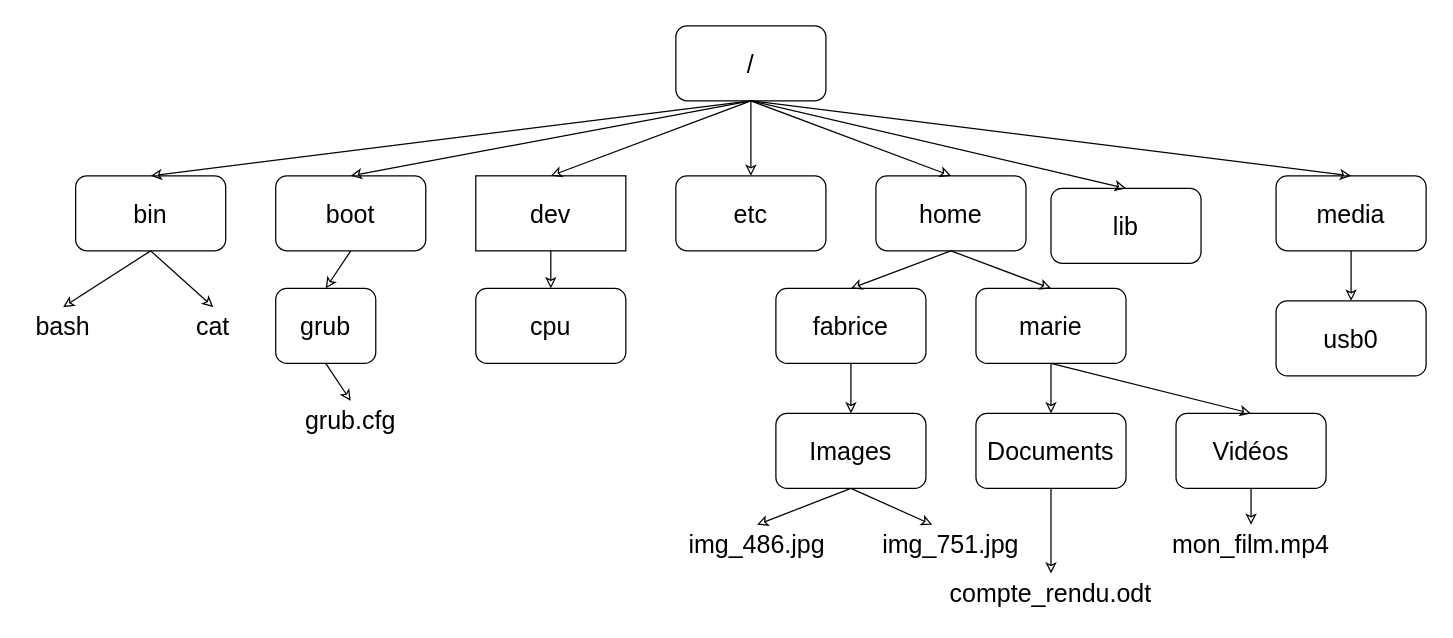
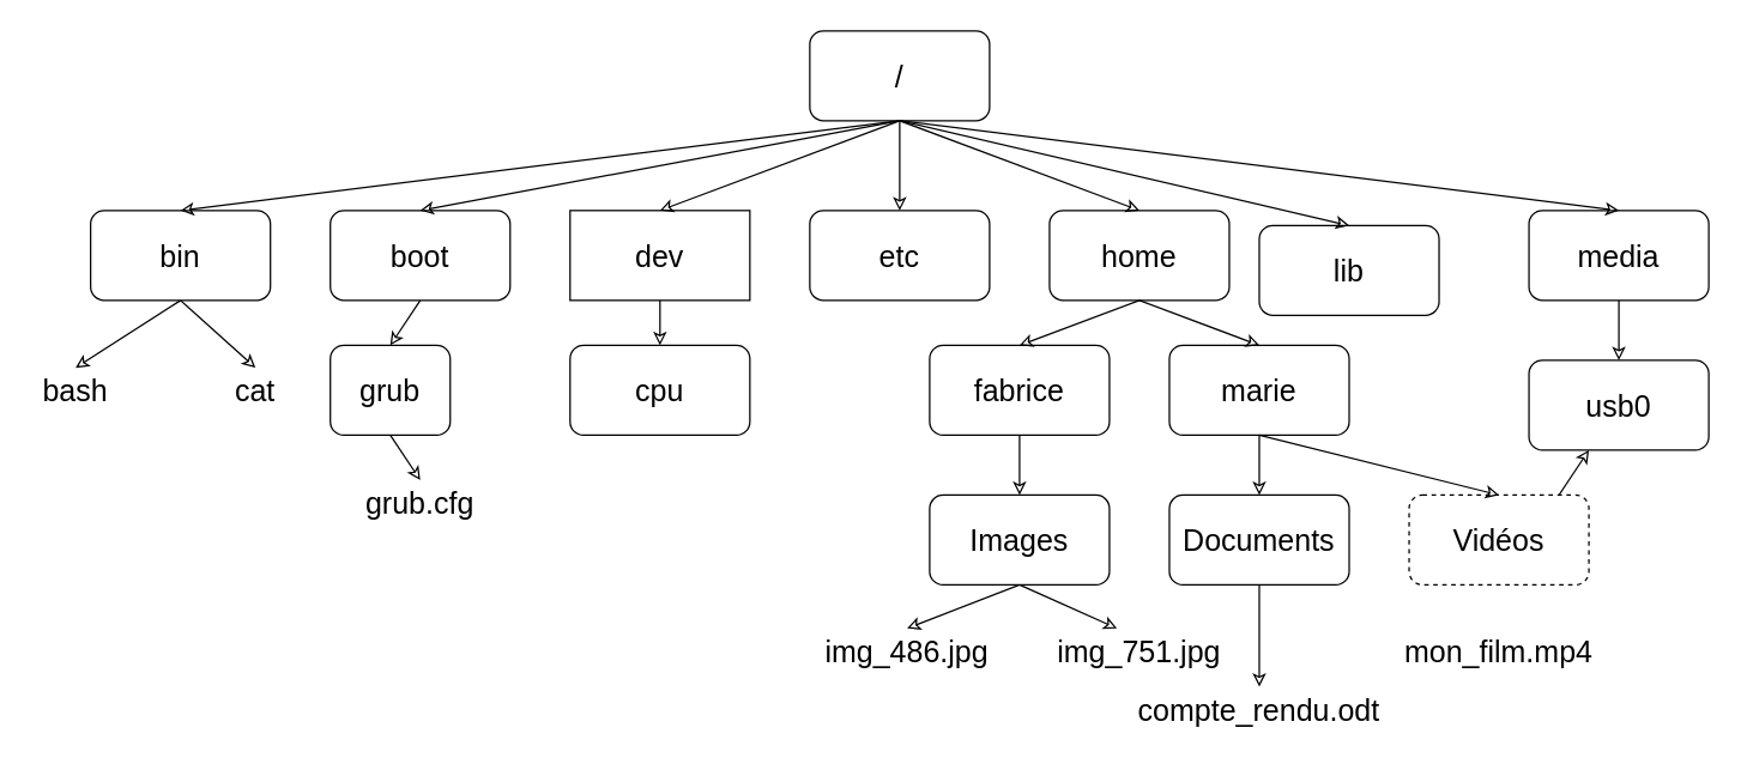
  <mxCell id="0" />
  <mxCell id="1" parent="0" />
  <mxCell id="2" style="edgeStyle=none;rounded=0;orthogonalLoop=1;jettySize=auto;html=1;exitX=0.5;exitY=1;exitDx=0;exitDy=0;entryX=0.5;entryY=0;entryDx=0;entryDy=0;fontSize=20;endArrow=classic;endFill=0;" edge="1" parent="1" source="3" target="11"><mxGeometry relative="1" as="geometry" /></mxCell>
  <mxCell id="3" value="/" style="rounded=1;whiteSpace=wrap;html=1;fontSize=20;" vertex="1" parent="1"><mxGeometry x="540" width="120" height="60" as="geometry" y="20" /></mxCell>
  <mxCell id="4" style="edgeStyle=none;rounded=0;orthogonalLoop=1;jettySize=auto;html=1;exitX=0.5;exitY=1;exitDx=0;exitDy=0;entryX=0.5;entryY=0;entryDx=0;entryDy=0;fontSize=20;endArrow=classic;endFill=0;" edge="1" parent="1" source="6" target="16"><mxGeometry relative="1" as="geometry" /></mxCell>
  <mxCell id="5" style="edgeStyle=none;rounded=0;orthogonalLoop=1;jettySize=auto;html=1;exitX=0.5;exitY=1;exitDx=0;exitDy=0;entryX=0.5;entryY=0;entryDx=0;entryDy=0;fontSize=20;endArrow=classic;endFill=0;" edge="1" parent="1" source="6" target="17"><mxGeometry relative="1" as="geometry" /></mxCell>
  <mxCell id="6" value="bin" style="rounded=1;whiteSpace=wrap;html=1;fontSize=20;" vertex="1" parent="1"><mxGeometry x="60" y="140" width="120" height="60" as="geometry" /></mxCell>
  <mxCell id="7" style="edgeStyle=none;rounded=0;orthogonalLoop=1;jettySize=auto;html=1;exitX=0.5;exitY=1;exitDx=0;exitDy=0;entryX=0.5;entryY=0;entryDx=0;entryDy=0;fontSize=20;endArrow=classic;endFill=0;" edge="1" parent="1" source="8" target="19"><mxGeometry relative="1" as="geometry" /></mxCell>
  <mxCell id="8" value="boot" style="rounded=1;whiteSpace=wrap;html=1;fontSize=20;" vertex="1" parent="1"><mxGeometry x="220" y="140" width="120" height="60" as="geometry" /></mxCell>
  <mxCell id="9" style="edgeStyle=none;rounded=0;orthogonalLoop=1;jettySize=auto;html=1;exitX=0.5;exitY=1;exitDx=0;exitDy=0;entryX=0.5;entryY=0;entryDx=0;entryDy=0;fontSize=20;endArrow=classic;endFill=0;" edge="1" parent="1" source="10" target="21"><mxGeometry relative="1" as="geometry" /></mxCell>
  <mxCell id="10" value="dev" style="whiteSpace=wrap;html=1;fontSize=20;rounded=0;" vertex="1" parent="1"><mxGeometry x="380" y="140" width="120" height="60" as="geometry" /></mxCell>
  <mxCell id="11" value="etc" style="rounded=1;whiteSpace=wrap;html=1;fontSize=20;" vertex="1" parent="1"><mxGeometry x="540" y="140" width="120" height="60" as="geometry" /></mxCell>
  <mxCell id="12" value="home" style="rounded=1;whiteSpace=wrap;html=1;fontSize=20;" vertex="1" parent="1"><mxGeometry x="700" y="140" width="120" height="60" as="geometry" /></mxCell>
  <mxCell id="13" value="lib" style="rounded=1;whiteSpace=wrap;html=1;fontSize=20;" vertex="1" parent="1"><mxGeometry x="840" y="150" width="120" height="60" as="geometry" /></mxCell>
  <mxCell id="14" style="edgeStyle=none;rounded=0;orthogonalLoop=1;jettySize=auto;html=1;exitX=0.5;exitY=1;exitDx=0;exitDy=0;entryX=0.5;entryY=0;entryDx=0;entryDy=0;fontSize=20;endArrow=classic;endFill=0;" edge="1" parent="1" source="15" target="34"><mxGeometry relative="1" as="geometry" /></mxCell>
  <mxCell id="15" value="media" style="rounded=1;whiteSpace=wrap;html=1;fontSize=20;" vertex="1" parent="1"><mxGeometry x="1020" y="140" width="120" height="60" as="geometry" /></mxCell>
  <mxCell id="16" value="bash" style="text;html=1;strokeColor=none;fillColor=none;align=center;verticalAlign=middle;whiteSpace=wrap;rounded=0;fontSize=20;" vertex="1" parent="1"><mxGeometry y="245" width="60" height="30" as="geometry" x="20" /></mxCell>
  <mxCell id="17" value="cat" style="text;html=1;strokeColor=none;fillColor=none;align=center;verticalAlign=middle;whiteSpace=wrap;rounded=0;fontSize=20;" vertex="1" parent="1"><mxGeometry x="140" y="245" width="60" height="30" as="geometry" /></mxCell>
  <mxCell id="18" style="edgeStyle=none;rounded=0;orthogonalLoop=1;jettySize=auto;html=1;exitX=0.5;exitY=1;exitDx=0;exitDy=0;entryX=0.5;entryY=0;entryDx=0;entryDy=0;fontSize=20;endArrow=classic;endFill=0;" edge="1" parent="1" source="19" target="20"><mxGeometry relative="1" as="geometry" /></mxCell>
  <mxCell id="19" value="grub" style="rounded=1;whiteSpace=wrap;html=1;fontSize=20;" vertex="1" parent="1"><mxGeometry x="220" y="230" width="80" height="60" as="geometry" /></mxCell>
  <mxCell id="20" value="grub.cfg" style="text;html=1;strokeColor=none;fillColor=none;align=center;verticalAlign=middle;whiteSpace=wrap;rounded=0;fontSize=20;" vertex="1" parent="1"><mxGeometry x="250" y="320" width="60" height="30" as="geometry" /></mxCell>
  <mxCell id="21" value="cpu" style="rounded=1;whiteSpace=wrap;html=1;fontSize=20;" vertex="1" parent="1"><mxGeometry x="380" y="230" width="120" height="60" as="geometry" /></mxCell>
  <mxCell id="22" style="edgeStyle=none;rounded=0;orthogonalLoop=1;jettySize=auto;html=1;exitX=0.5;exitY=1;exitDx=0;exitDy=0;entryX=0.5;entryY=0;entryDx=0;entryDy=0;fontSize=20;endArrow=classic;endFill=0;" edge="1" parent="1" source="23" target="28"><mxGeometry relative="1" as="geometry" /></mxCell>
  <mxCell id="23" value="fabrice" style="rounded=1;whiteSpace=wrap;html=1;fontSize=20;" vertex="1" parent="1"><mxGeometry x="620" y="230" width="120" height="60" as="geometry" /></mxCell>
  <mxCell id="24" style="edgeStyle=none;rounded=0;orthogonalLoop=1;jettySize=auto;html=1;exitX=0.5;exitY=1;exitDx=0;exitDy=0;entryX=0.5;entryY=0;entryDx=0;entryDy=0;fontSize=20;endArrow=classic;endFill=0;" edge="1" parent="1" source="25" target="30"><mxGeometry relative="1" as="geometry" /></mxCell>
  <mxCell id="25" value="marie" style="rounded=1;whiteSpace=wrap;html=1;fontSize=20;" vertex="1" parent="1"><mxGeometry x="780" y="230" width="120" height="60" as="geometry" /></mxCell>
  <mxCell id="26" style="edgeStyle=none;rounded=0;orthogonalLoop=1;jettySize=auto;html=1;exitX=0.5;exitY=1;exitDx=0;exitDy=0;entryX=0.5;entryY=0;entryDx=0;entryDy=0;fontSize=20;endArrow=classic;endFill=0;" edge="1" parent="1" source="28" target="31"><mxGeometry relative="1" as="geometry" /></mxCell>
  <mxCell id="27" style="edgeStyle=none;rounded=0;orthogonalLoop=1;jettySize=auto;html=1;exitX=0.5;exitY=1;exitDx=0;exitDy=0;entryX=0.25;entryY=0;entryDx=0;entryDy=0;fontSize=20;endArrow=classic;endFill=0;" edge="1" parent="1" source="28" target="32"><mxGeometry relative="1" as="geometry" /></mxCell>
  <mxCell id="28" value="Images" style="rounded=1;whiteSpace=wrap;html=1;fontSize=20;" vertex="1" parent="1"><mxGeometry x="620" y="330" width="120" height="60" as="geometry" /></mxCell>
  <mxCell id="29" style="edgeStyle=none;rounded=0;orthogonalLoop=1;jettySize=auto;html=1;exitX=0.5;exitY=1;exitDx=0;exitDy=0;entryX=0.5;entryY=0;entryDx=0;entryDy=0;fontSize=20;endArrow=classic;endFill=0;" edge="1" parent="1" source="30" target="33"><mxGeometry relative="1" as="geometry" /></mxCell>
  <mxCell id="30" value="Documents" style="rounded=1;whiteSpace=wrap;html=1;fontSize=20;" vertex="1" parent="1"><mxGeometry x="780" y="330" width="120" height="60" as="geometry" /></mxCell>
  <mxCell id="31" value="img_486.jpg" style="text;html=1;strokeColor=none;fillColor=none;align=center;verticalAlign=middle;whiteSpace=wrap;rounded=0;fontSize=20;" vertex="1" parent="1"><mxGeometry x="575" y="419" width="60" height="30" as="geometry" /></mxCell>
  <mxCell id="32" value="img_751.jpg" style="text;html=1;strokeColor=none;fillColor=none;align=center;verticalAlign=middle;whiteSpace=wrap;rounded=0;fontSize=20;" vertex="1" parent="1"><mxGeometry x="730" y="419" width="60" height="30" as="geometry" /></mxCell>
  <mxCell id="33" value="compte_rendu.odt" style="text;html=1;strokeColor=none;fillColor=none;align=center;verticalAlign=middle;whiteSpace=wrap;rounded=0;fontSize=20;" vertex="1" parent="1"><mxGeometry x="810" y="458" width="60" height="30" as="geometry" /></mxCell>
  <mxCell id="34" value="usb0" style="rounded=1;whiteSpace=wrap;html=1;fontSize=20;" vertex="1" parent="1"><mxGeometry x="1020" y="240" width="120" height="60" as="geometry" /></mxCell>
  <mxCell id="35" style="rounded=0;orthogonalLoop=1;jettySize=auto;html=1;exitX=0.5;exitY=1;exitDx=0;exitDy=0;entryX=0.5;entryY=0;entryDx=0;entryDy=0;fontSize=20;endArrow=classic;endFill=0;" edge="1" parent="1" source="3" target="15"><mxGeometry relative="1" as="geometry" /></mxCell>
  <mxCell id="36" style="edgeStyle=none;rounded=0;orthogonalLoop=1;jettySize=auto;html=1;exitX=0.5;exitY=1;exitDx=0;exitDy=0;entryX=0.5;entryY=0;entryDx=0;entryDy=0;fontSize=20;endArrow=classic;endFill=0;" edge="1" parent="1" source="3" target="13"><mxGeometry relative="1" as="geometry" /></mxCell>
  <mxCell id="37" style="edgeStyle=none;rounded=0;orthogonalLoop=1;jettySize=auto;html=1;exitX=0.5;exitY=1;exitDx=0;exitDy=0;entryX=0.5;entryY=0;entryDx=0;entryDy=0;fontSize=20;endArrow=classic;endFill=0;" edge="1" parent="1" source="3" target="6"><mxGeometry relative="1" as="geometry" /></mxCell>
  <mxCell id="38" style="edgeStyle=none;rounded=0;orthogonalLoop=1;jettySize=auto;html=1;exitX=0.5;exitY=1;exitDx=0;exitDy=0;entryX=0.5;entryY=0;entryDx=0;entryDy=0;fontSize=20;endArrow=classic;endFill=0;" edge="1" parent="1" source="3" target="8"><mxGeometry relative="1" as="geometry" /></mxCell>
  <mxCell id="39" style="edgeStyle=none;rounded=0;orthogonalLoop=1;jettySize=auto;html=1;exitX=0.5;exitY=1;exitDx=0;exitDy=0;entryX=0.5;entryY=0;entryDx=0;entryDy=0;fontSize=20;endArrow=classic;endFill=0;" edge="1" parent="1" source="3" target="10"><mxGeometry relative="1" as="geometry" /></mxCell>
  <mxCell id="40" style="edgeStyle=none;rounded=0;orthogonalLoop=1;jettySize=auto;html=1;exitX=0.5;exitY=1;exitDx=0;exitDy=0;entryX=0.5;entryY=0;entryDx=0;entryDy=0;fontSize=20;endArrow=classic;endFill=0;" edge="1" parent="1" source="3" target="12"><mxGeometry relative="1" as="geometry" /></mxCell>
  <mxCell id="41" style="edgeStyle=none;rounded=0;orthogonalLoop=1;jettySize=auto;html=1;exitX=0.5;exitY=1;exitDx=0;exitDy=0;entryX=0.5;entryY=0;entryDx=0;entryDy=0;fontSize=20;endArrow=classic;endFill=0;" edge="1" parent="1" source="12" target="23"><mxGeometry relative="1" as="geometry" /></mxCell>
  <mxCell id="42" style="edgeStyle=none;rounded=0;orthogonalLoop=1;jettySize=auto;html=1;exitX=0.5;exitY=1;exitDx=0;exitDy=0;entryX=0.5;entryY=0;entryDx=0;entryDy=0;fontSize=20;endArrow=classic;endFill=0;" edge="1" parent="1" source="12" target="25"><mxGeometry relative="1" as="geometry" /></mxCell>
- <mxCell id="43" style="edgeStyle=none;rounded=0;orthogonalLoop=1;jettySize=auto;html=1;exitX=0.5;exitY=1;exitDx=0;exitDy=0;entryX=0.5;entryY=0;entryDx=0;entryDy=0;fontSize=20;endArrow=classic;endFill=0;" edge="1" parent="1" source="44" target="46"><mxGeometry relative="1" as="geometry" /></mxCell>
- <mxCell id="44" value="Vidéos" style="rounded=1;whiteSpace=wrap;html=1;fontSize=20;" vertex="1" parent="1"><mxGeometry x="940" y="330" width="120" height="60" as="geometry" /></mxCell>
+ <mxCell id="43" style="edgeStyle=none;rounded=0;orthogonalLoop=1;jettySize=auto;html=1;exitX=0.5;exitY=1;exitDx=0;exitDy=0;fontSize=20;endArrow=classic;endFill=0;" edge="1" parent="1" source="44" target="34"><mxGeometry relative="1" as="geometry" /></mxCell>
+ <mxCell id="44" value="Vidéos" style="rounded=1;whiteSpace=wrap;html=1;fontSize=20;dashed=1;" vertex="1" parent="1"><mxGeometry x="940" y="330" width="120" height="60" as="geometry" /></mxCell>
  <mxCell id="45" style="edgeStyle=none;rounded=0;orthogonalLoop=1;jettySize=auto;html=1;exitX=0.5;exitY=1;exitDx=0;exitDy=0;entryX=0.5;entryY=0;entryDx=0;entryDy=0;fontSize=20;endArrow=classic;endFill=0;" edge="1" parent="1" source="25" target="44"><mxGeometry relative="1" as="geometry" /></mxCell>
  <mxCell id="46" value="mon_film.mp4" style="text;html=1;strokeColor=none;fillColor=none;align=center;verticalAlign=middle;whiteSpace=wrap;rounded=0;fontSize=20;" vertex="1" parent="1"><mxGeometry x="970" y="419" width="60" height="30" as="geometry" /></mxCell>
